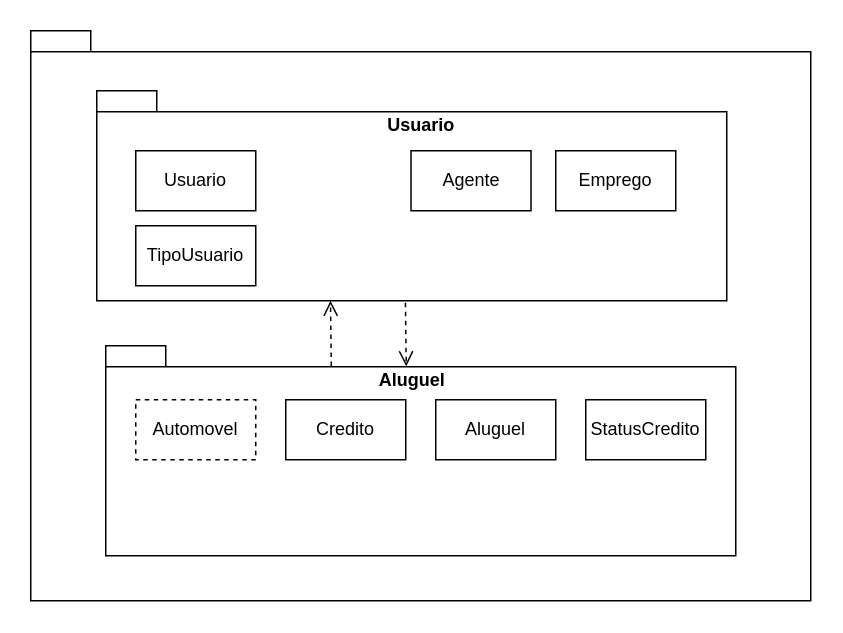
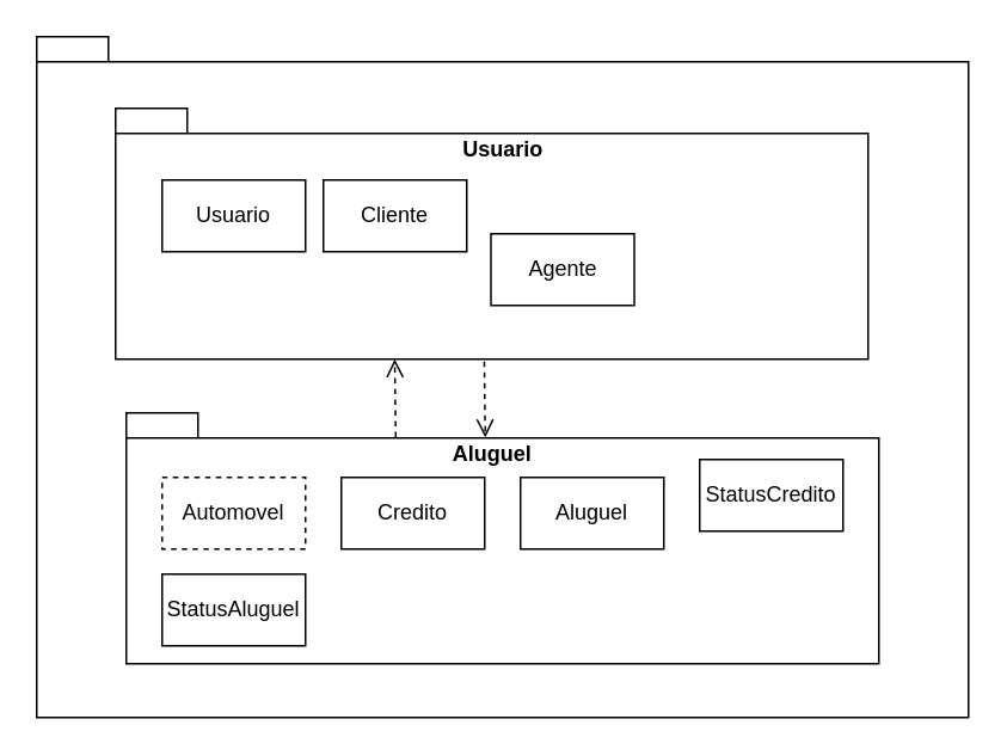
  <mxCell id="0" />
  <mxCell id="1" parent="0" />
  <mxCell id="2" value="" style="shape=folder;fontStyle=1;spacingTop=10;tabWidth=40;tabHeight=14;tabPosition=left;html=1;whiteSpace=wrap;" vertex="1" parent="1"><mxGeometry x="20" y="20" width="520" height="380" as="geometry" /></mxCell>
  <mxCell id="3" value="" style="shape=folder;fontStyle=1;spacingTop=10;tabWidth=40;tabHeight=14;tabPosition=left;html=1;whiteSpace=wrap;" vertex="1" parent="1"><mxGeometry x="70" y="230" width="420" height="140" as="geometry" /></mxCell>
  <mxCell id="4" value="" style="shape=folder;fontStyle=1;spacingTop=10;tabWidth=40;tabHeight=14;tabPosition=left;html=1;whiteSpace=wrap;" vertex="1" parent="1"><mxGeometry x="64" y="60" width="420" height="140" as="geometry" /></mxCell>
  <mxCell id="5" value="" style="html=1;verticalAlign=bottom;endArrow=open;dashed=1;endSize=8;curved=0;rounded=0;exitX=0.358;exitY=0.096;exitDx=0;exitDy=0;exitPerimeter=0;entryX=0.371;entryY=1;entryDx=0;entryDy=0;entryPerimeter=0;" edge="1" parent="1" source="3" target="4"><mxGeometry relative="1" as="geometry"><mxPoint x="230" y="220" as="sourcePoint" /><mxPoint x="150" y="220" as="targetPoint" /></mxGeometry></mxCell>
  <mxCell id="6" value="" style="html=1;verticalAlign=bottom;endArrow=open;dashed=1;endSize=8;curved=0;rounded=0;exitX=0.49;exitY=1.01;exitDx=0;exitDy=0;exitPerimeter=0;entryX=0.477;entryY=0.098;entryDx=0;entryDy=0;entryPerimeter=0;" edge="1" parent="1" source="4" target="3"><mxGeometry relative="1" as="geometry"><mxPoint x="270" y="273" as="sourcePoint" /><mxPoint x="270" y="230" as="targetPoint" /></mxGeometry></mxCell>
  <mxCell id="7" value="Usuario" style="html=1;whiteSpace=wrap;" vertex="1" parent="1"><mxGeometry x="90" y="100" width="80" height="40" as="geometry" /></mxCell>
- <mxCell id="9" value="Agente" style="html=1;whiteSpace=wrap;" vertex="1" parent="1"><mxGeometry x="273.5" y="100" width="80" height="40" as="geometry" /></mxCell>
- <mxCell id="10" value="Emprego" style="html=1;whiteSpace=wrap;" vertex="1" parent="1"><mxGeometry x="370" y="100" width="80" height="40" as="geometry" /></mxCell>
- <mxCell id="11" value="TipoUsuario" style="html=1;whiteSpace=wrap;" vertex="1" parent="1"><mxGeometry x="90" y="150" width="80" height="40" as="geometry" /></mxCell>
+ <mxCell id="8" value="Cliente" style="html=1;whiteSpace=wrap;" vertex="1" parent="1"><mxGeometry x="180" y="100" width="80" height="40" as="geometry" /></mxCell>
+ <mxCell id="9" value="Agente" style="html=1;whiteSpace=wrap;" vertex="1" parent="1"><mxGeometry x="273.5" y="130" width="80" height="40" as="geometry" /></mxCell>
  <mxCell id="12" value="Usuario" style="text;align=center;fontStyle=1;verticalAlign=middle;spacingLeft=3;spacingRight=3;strokeColor=none;rotatable=0;points=[[0,0.5],[1,0.5]];portConstraint=eastwest;html=1;" vertex="1" parent="1"><mxGeometry x="228" y="70" width="104" height="26" as="geometry" /></mxCell>
  <mxCell id="13" value="Aluguel" style="text;align=center;fontStyle=1;verticalAlign=middle;spacingLeft=3;spacingRight=3;strokeColor=none;rotatable=0;points=[[0,0.5],[1,0.5]];portConstraint=eastwest;html=1;" vertex="1" parent="1"><mxGeometry x="222" y="240" width="104" height="26" as="geometry" /></mxCell>
  <mxCell id="14" value="Automovel" style="html=1;whiteSpace=wrap;dashed=1;" vertex="1" parent="1"><mxGeometry x="90" y="266" width="80" height="40" as="geometry" /></mxCell>
  <mxCell id="15" value="Credito" style="html=1;whiteSpace=wrap;" vertex="1" parent="1"><mxGeometry x="190" y="266" width="80" height="40" as="geometry" /></mxCell>
  <mxCell id="16" value="Aluguel" style="html=1;whiteSpace=wrap;" vertex="1" parent="1"><mxGeometry x="290" y="266" width="80" height="40" as="geometry" /></mxCell>
- <mxCell id="17" value="StatusCredito" style="html=1;whiteSpace=wrap;" vertex="1" parent="1"><mxGeometry x="390" y="266" width="80" height="40" as="geometry" /></mxCell>
+ <mxCell id="17" value="StatusCredito" style="html=1;whiteSpace=wrap;" vertex="1" parent="1"><mxGeometry x="390" y="256" width="80" height="40" as="geometry" /></mxCell>
+ <mxCell id="18" value="StatusAluguel" style="html=1;whiteSpace=wrap;" vertex="1" parent="1"><mxGeometry x="90" y="320" width="80" height="40" as="geometry" /></mxCell>
